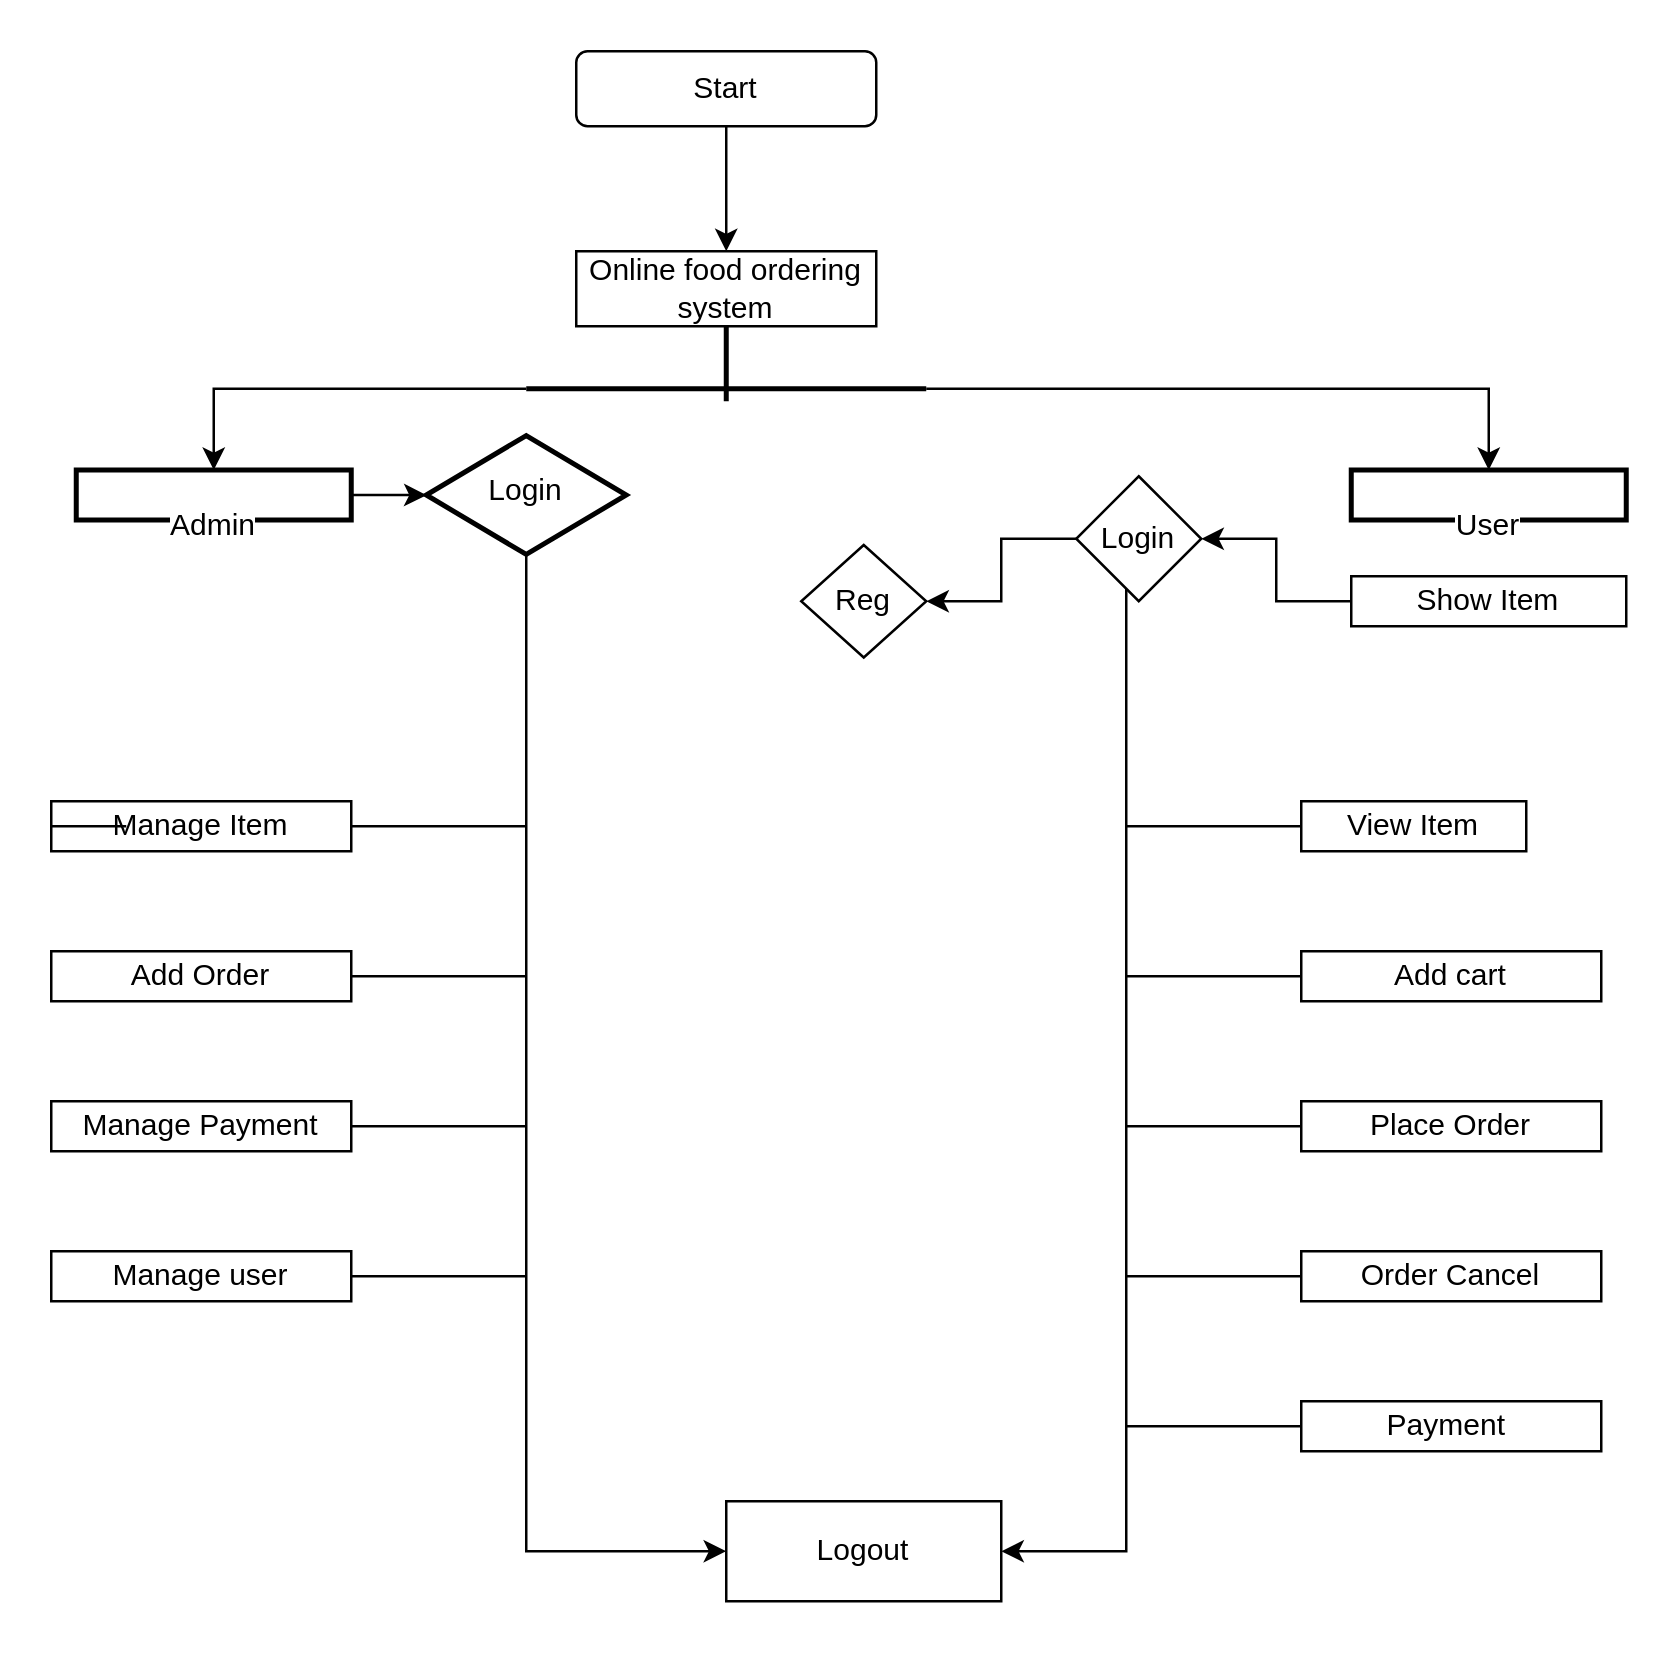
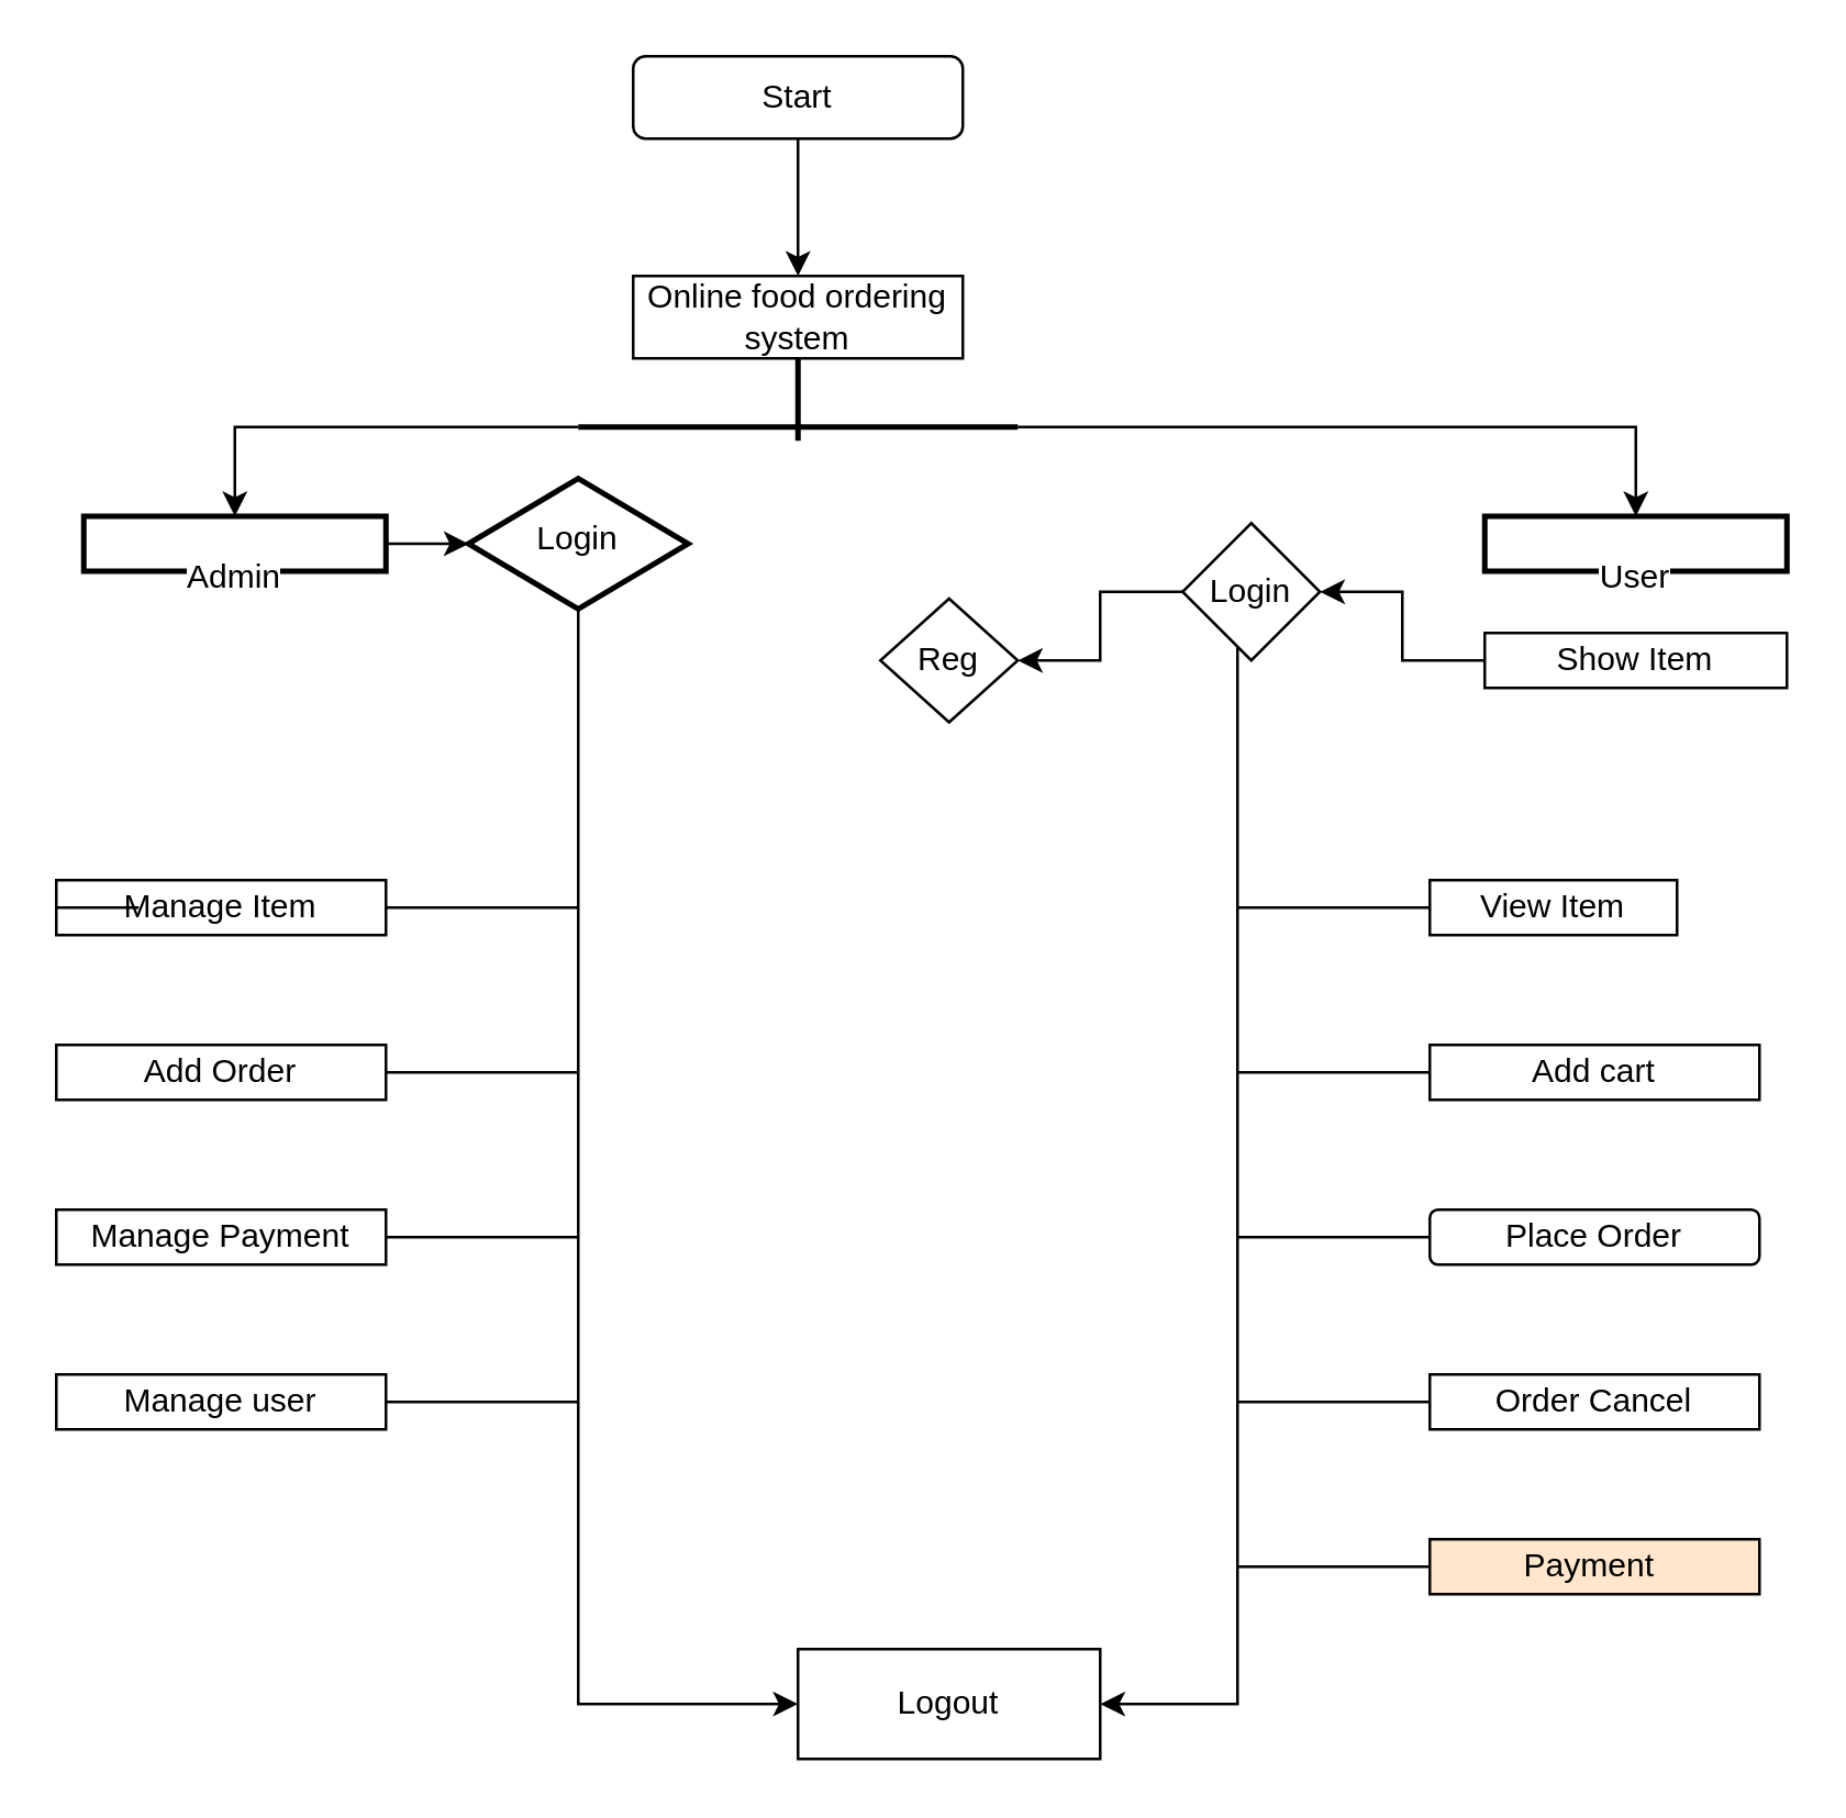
  <mxCell id="0" />
  <mxCell id="1" parent="0" />
  <mxCell id="2" value="" style="edgeStyle=orthogonalEdgeStyle;rounded=0;orthogonalLoop=1;jettySize=auto;html=1;" edge="1" parent="1" source="3"><mxGeometry relative="1" as="geometry"><mxPoint x="290" y="100" as="targetPoint" /></mxGeometry></mxCell>
  <mxCell id="3" value="Start" style="rounded=1;whiteSpace=wrap;html=1;" vertex="1" parent="1"><mxGeometry x="230" y="20" width="120" height="30" as="geometry" /></mxCell>
  <mxCell id="4" value="Online food ordering system" style="rounded=0;whiteSpace=wrap;html=1;" vertex="1" parent="1"><mxGeometry x="230" y="100" width="120" height="30" as="geometry" /></mxCell>
  <mxCell id="5" value="" style="line;strokeWidth=2;direction=south;html=1;" vertex="1" parent="1"><mxGeometry x="285" y="130" width="10" height="30" as="geometry" /></mxCell>
  <mxCell id="6" value="" style="edgeStyle=orthogonalEdgeStyle;rounded=0;orthogonalLoop=1;jettySize=auto;html=1;" edge="1" parent="1" source="8" target="9"><mxGeometry relative="1" as="geometry" /></mxCell>
  <mxCell id="7" value="" style="edgeStyle=orthogonalEdgeStyle;rounded=0;orthogonalLoop=1;jettySize=auto;html=1;" edge="1" parent="1" source="8" target="11"><mxGeometry relative="1" as="geometry" /></mxCell>
  <mxCell id="8" value="" style="line;strokeWidth=2;html=1;" vertex="1" parent="1"><mxGeometry x="210" y="150" width="160" height="10" as="geometry" /></mxCell>
  <mxCell id="9" value="User" style="whiteSpace=wrap;html=1;verticalAlign=top;strokeWidth=2;labelBackgroundColor=default;spacingTop=8;" vertex="1" parent="1"><mxGeometry x="540" y="187.5" width="110" height="20" as="geometry" /></mxCell>
  <mxCell id="10" value="" style="edgeStyle=orthogonalEdgeStyle;rounded=0;orthogonalLoop=1;jettySize=auto;html=1;" edge="1" parent="1" source="11" target="13"><mxGeometry relative="1" as="geometry" /></mxCell>
  <mxCell id="11" value="Admin" style="whiteSpace=wrap;html=1;verticalAlign=top;strokeWidth=2;labelBackgroundColor=default;spacingTop=8;" vertex="1" parent="1"><mxGeometry x="30" y="187.5" width="110" height="20" as="geometry" /></mxCell>
  <mxCell id="12" value="" style="edgeStyle=orthogonalEdgeStyle;rounded=0;orthogonalLoop=1;jettySize=auto;html=1;" edge="1" parent="1" source="13"><mxGeometry relative="1" as="geometry"><mxPoint x="290" y="620" as="targetPoint" /><Array as="points"><mxPoint x="210" y="620" /><mxPoint x="290" y="620" /></Array></mxGeometry></mxCell>
  <mxCell id="13" value="Login" style="rhombus;whiteSpace=wrap;html=1;verticalAlign=top;strokeWidth=2;labelBackgroundColor=default;spacingTop=8;" vertex="1" parent="1"><mxGeometry x="170" y="173.75" width="80" height="47.5" as="geometry" /></mxCell>
  <mxCell id="14" value="" style="endArrow=none;html=1;rounded=0;startArrow=none;" edge="1" parent="1" source="33"><mxGeometry relative="1" as="geometry"><mxPoint x="50" y="330" as="sourcePoint" /><mxPoint x="210" y="330" as="targetPoint" /></mxGeometry></mxCell>
  <mxCell id="15" value="" style="endArrow=none;html=1;rounded=0;" edge="1" parent="1"><mxGeometry relative="1" as="geometry"><mxPoint x="50" y="390" as="sourcePoint" /><mxPoint x="210" y="390" as="targetPoint" /></mxGeometry></mxCell>
  <mxCell id="16" value="" style="endArrow=none;html=1;rounded=0;" edge="1" parent="1"><mxGeometry relative="1" as="geometry"><mxPoint x="50" y="450" as="sourcePoint" /><mxPoint x="210" y="450" as="targetPoint" /></mxGeometry></mxCell>
  <mxCell id="17" value="" style="endArrow=none;html=1;rounded=0;" edge="1" parent="1"><mxGeometry relative="1" as="geometry"><mxPoint x="50" y="510" as="sourcePoint" /><mxPoint x="210" y="510" as="targetPoint" /></mxGeometry></mxCell>
  <mxCell id="18" value="" style="edgeStyle=orthogonalEdgeStyle;rounded=0;orthogonalLoop=1;jettySize=auto;html=1;" edge="1" parent="1" source="19" target="22"><mxGeometry relative="1" as="geometry" /></mxCell>
  <mxCell id="19" value="Show Item" style="rounded=0;whiteSpace=wrap;html=1;" vertex="1" parent="1"><mxGeometry x="540" y="230" width="110" height="20" as="geometry" /></mxCell>
  <mxCell id="20" value="" style="edgeStyle=orthogonalEdgeStyle;rounded=0;orthogonalLoop=1;jettySize=auto;html=1;" edge="1" parent="1" source="22" target="23"><mxGeometry relative="1" as="geometry" /></mxCell>
  <mxCell id="21" value="" style="edgeStyle=orthogonalEdgeStyle;rounded=0;orthogonalLoop=1;jettySize=auto;html=1;" edge="1" parent="1" source="22"><mxGeometry relative="1" as="geometry"><mxPoint x="400" y="620" as="targetPoint" /><Array as="points"><mxPoint x="450" y="620" /><mxPoint x="400" y="620" /></Array></mxGeometry></mxCell>
  <mxCell id="22" value="Login" style="rhombus;whiteSpace=wrap;html=1;rounded=0;" vertex="1" parent="1"><mxGeometry x="430" y="190" width="50" height="50" as="geometry" /></mxCell>
  <mxCell id="23" value="Reg" style="rhombus;whiteSpace=wrap;html=1;rounded=0;" vertex="1" parent="1"><mxGeometry x="320" y="217.5" width="50" height="45" as="geometry" /></mxCell>
  <mxCell id="24" value="" style="endArrow=none;html=1;rounded=0;" edge="1" parent="1" target="28"><mxGeometry relative="1" as="geometry"><mxPoint x="450" y="330" as="sourcePoint" /><mxPoint x="580" y="330" as="targetPoint" /></mxGeometry></mxCell>
  <mxCell id="25" value="" style="endArrow=none;html=1;rounded=0;" edge="1" parent="1" target="29"><mxGeometry relative="1" as="geometry"><mxPoint x="450" y="390" as="sourcePoint" /><mxPoint x="580" y="390" as="targetPoint" /></mxGeometry></mxCell>
  <mxCell id="26" value="" style="endArrow=none;html=1;rounded=0;" edge="1" parent="1" target="30"><mxGeometry relative="1" as="geometry"><mxPoint x="450" y="450" as="sourcePoint" /><mxPoint x="580" y="450" as="targetPoint" /><Array as="points"><mxPoint x="560" y="450" /></Array></mxGeometry></mxCell>
  <mxCell id="27" value="" style="endArrow=none;html=1;rounded=0;" edge="1" parent="1" target="31"><mxGeometry relative="1" as="geometry"><mxPoint x="450" y="510" as="sourcePoint" /><mxPoint x="580" y="510" as="targetPoint" /></mxGeometry></mxCell>
  <mxCell id="28" value="View Item" style="rounded=0;whiteSpace=wrap;html=1;" vertex="1" parent="1"><mxGeometry x="520" y="320" width="90" height="20" as="geometry" /></mxCell>
  <mxCell id="29" value="Add cart" style="rounded=0;whiteSpace=wrap;html=1;" vertex="1" parent="1"><mxGeometry x="520" y="380" width="120" height="20" as="geometry" /></mxCell>
- <mxCell id="30" value="Place Order" style="rounded=0;whiteSpace=wrap;html=1;" vertex="1" parent="1"><mxGeometry x="520" y="440" width="120" height="20" as="geometry" /></mxCell>
+ <mxCell id="30" value="Place Order" style="whiteSpace=wrap;html=1;rounded=1;" vertex="1" parent="1"><mxGeometry x="520" y="440" width="120" height="20" as="geometry" /></mxCell>
  <mxCell id="31" value="Order Cancel" style="rounded=0;whiteSpace=wrap;html=1;" vertex="1" parent="1"><mxGeometry x="520" y="500" width="120" height="20" as="geometry" /></mxCell>
  <mxCell id="32" value="Add Order" style="rounded=0;whiteSpace=wrap;html=1;" vertex="1" parent="1"><mxGeometry x="20" y="380" width="120" height="20" as="geometry" /></mxCell>
  <mxCell id="33" value="Manage Item" style="rounded=0;whiteSpace=wrap;html=1;" vertex="1" parent="1"><mxGeometry x="20" y="320" width="120" height="20" as="geometry" /></mxCell>
  <mxCell id="34" value="" style="endArrow=none;html=1;rounded=0;" edge="1" parent="1" target="33"><mxGeometry relative="1" as="geometry"><mxPoint x="50" y="330" as="sourcePoint" /><mxPoint x="210" y="330" as="targetPoint" /></mxGeometry></mxCell>
  <mxCell id="35" value="Manage Payment" style="rounded=0;whiteSpace=wrap;html=1;" vertex="1" parent="1"><mxGeometry x="20" y="440" width="120" height="20" as="geometry" /></mxCell>
  <mxCell id="36" value="Manage user" style="rounded=0;whiteSpace=wrap;html=1;" vertex="1" parent="1"><mxGeometry x="20" y="500" width="120" height="20" as="geometry" /></mxCell>
  <mxCell id="37" value="" style="endArrow=none;html=1;rounded=0;" edge="1" parent="1"><mxGeometry relative="1" as="geometry"><mxPoint x="450" y="570" as="sourcePoint" /><mxPoint x="610" y="570" as="targetPoint" /></mxGeometry></mxCell>
- <mxCell id="38" value="Payment&amp;nbsp;" style="rounded=0;whiteSpace=wrap;html=1;" vertex="1" parent="1"><mxGeometry x="520" y="560" width="120" height="20" as="geometry" /></mxCell>
+ <mxCell id="38" value="Payment&amp;nbsp;" style="rounded=0;whiteSpace=wrap;html=1;fillColor=#ffe6cc;" vertex="1" parent="1"><mxGeometry x="520" y="560" width="120" height="20" as="geometry" /></mxCell>
  <mxCell id="39" value="Logout" style="rounded=0;whiteSpace=wrap;html=1;" vertex="1" parent="1"><mxGeometry x="290" y="600" width="110" height="40" as="geometry" /></mxCell>
